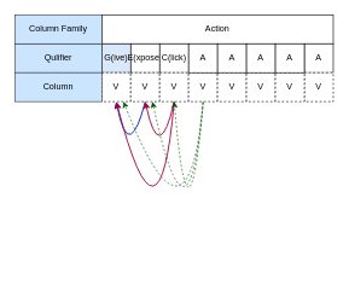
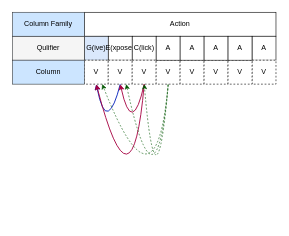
  <mxCell id="0" />
  <mxCell id="1" parent="0" />
  <mxCell id="2" value="Action" style="rounded=0;whiteSpace=wrap;html=1;" vertex="1" parent="1"><mxGeometry x="140" y="20" width="320" height="40" as="geometry" /></mxCell>
  <mxCell id="3" value="G(ive)" style="rounded=0;whiteSpace=wrap;html=1;fillColor=#dae8fc;" vertex="1" parent="1"><mxGeometry x="140" y="60" width="40" height="40" as="geometry" /></mxCell>
  <mxCell id="4" value="E(xpose)" style="rounded=0;whiteSpace=wrap;html=1;" vertex="1" parent="1"><mxGeometry x="180" y="60" width="40" height="40" as="geometry" /></mxCell>
  <mxCell id="5" value="C(lick)" style="rounded=0;whiteSpace=wrap;html=1;" vertex="1" parent="1"><mxGeometry x="220" y="60" width="40" height="40" as="geometry" /></mxCell>
  <mxCell id="6" value="A" style="rounded=0;whiteSpace=wrap;html=1;" vertex="1" parent="1"><mxGeometry x="420" y="60" width="40" height="40" as="geometry" /></mxCell>
  <mxCell id="7" value="V" style="rounded=0;whiteSpace=wrap;html=1;dashed=1;" vertex="1" parent="1"><mxGeometry x="140" y="100" width="40" height="40" as="geometry" /></mxCell>
  <mxCell id="8" value="V" style="rounded=0;whiteSpace=wrap;html=1;dashed=1;" vertex="1" parent="1"><mxGeometry x="180" y="100" width="40" height="40" as="geometry" /></mxCell>
  <mxCell id="9" value="V" style="rounded=0;whiteSpace=wrap;html=1;dashed=1;" vertex="1" parent="1"><mxGeometry x="220" y="100" width="40" height="40" as="geometry" /></mxCell>
  <mxCell id="10" value="V" style="rounded=0;whiteSpace=wrap;html=1;dashed=1;" vertex="1" parent="1"><mxGeometry x="420" y="100" width="40" height="40" as="geometry" /></mxCell>
  <mxCell id="11" value="V" style="rounded=0;whiteSpace=wrap;html=1;dashed=1;" vertex="1" parent="1"><mxGeometry x="260" y="100" width="40" height="40" as="geometry" /></mxCell>
  <mxCell id="12" value="V" style="rounded=0;whiteSpace=wrap;html=1;dashed=1;" vertex="1" parent="1"><mxGeometry x="300" y="100" width="40" height="40" as="geometry" /></mxCell>
  <mxCell id="13" value="V" style="rounded=0;whiteSpace=wrap;html=1;dashed=1;" vertex="1" parent="1"><mxGeometry x="340" y="100" width="40" height="40" as="geometry" /></mxCell>
  <mxCell id="14" value="V" style="rounded=0;whiteSpace=wrap;html=1;dashed=1;" vertex="1" parent="1"><mxGeometry x="380" y="100" width="40" height="40" as="geometry" /></mxCell>
  <mxCell id="15" value="A" style="rounded=0;whiteSpace=wrap;html=1;" vertex="1" parent="1"><mxGeometry x="260" y="60" width="40" height="40" as="geometry" /></mxCell>
  <mxCell id="16" value="A" style="rounded=0;whiteSpace=wrap;html=1;" vertex="1" parent="1"><mxGeometry x="300" y="60" width="40" height="40" as="geometry" /></mxCell>
  <mxCell id="17" value="A" style="rounded=0;whiteSpace=wrap;html=1;" vertex="1" parent="1"><mxGeometry x="340" y="60" width="40" height="40" as="geometry" /></mxCell>
  <mxCell id="18" value="A" style="rounded=0;whiteSpace=wrap;html=1;" vertex="1" parent="1"><mxGeometry x="380" y="60" width="40" height="40" as="geometry" /></mxCell>
- <mxCell id="19" value="Qulifier" style="rounded=0;whiteSpace=wrap;html=1;fillColor=#cce5ff;strokeColor=#36393d;" vertex="1" parent="1"><mxGeometry x="20" y="60" width="120" height="40" as="geometry" /></mxCell>
+ <mxCell id="19" value="Qulifier" style="rounded=0;whiteSpace=wrap;html=1;fillColor=#f5f5f5;strokeColor=#36393d;" vertex="1" parent="1"><mxGeometry x="20" y="60" width="120" height="40" as="geometry" /></mxCell>
  <mxCell id="20" value="Column Family" style="rounded=0;whiteSpace=wrap;html=1;fillColor=#cce5ff;strokeColor=#36393d;" vertex="1" parent="1"><mxGeometry x="20" y="20" width="120" height="40" as="geometry" /></mxCell>
  <mxCell id="21" value="Column" style="rounded=0;whiteSpace=wrap;html=1;fillColor=#cce5ff;strokeColor=#36393d;" vertex="1" parent="1"><mxGeometry x="20" y="100" width="120" height="40" as="geometry" /></mxCell>
  <mxCell id="22" value="" style="curved=1;endArrow=classic;html=1;rounded=0;exitX=0.5;exitY=1;exitDx=0;exitDy=0;entryX=0.5;entryY=1;entryDx=0;entryDy=0;strokeWidth=1.5;fillColor=#0050ef;strokeColor=#001DBC;" edge="1" parent="1" source="8" target="7"><mxGeometry width="50" height="50" relative="1" as="geometry"><mxPoint x="290" y="340" as="sourcePoint" /><mxPoint x="340" y="290" as="targetPoint" /><Array as="points"><mxPoint x="190" y="180" /><mxPoint x="170" y="190" /></Array></mxGeometry></mxCell>
  <mxCell id="23" value="" style="curved=1;endArrow=classic;html=1;rounded=0;exitX=0.5;exitY=1;exitDx=0;exitDy=0;entryX=0.5;entryY=1;entryDx=0;entryDy=0;fillColor=#d80073;strokeColor=#A50040;strokeWidth=1.5;" edge="1" parent="1"><mxGeometry width="50" height="50" relative="1" as="geometry"><mxPoint x="240" y="140" as="sourcePoint" /><mxPoint x="200" y="140" as="targetPoint" /><Array as="points"><mxPoint x="220" y="230" /></Array></mxGeometry></mxCell>
  <mxCell id="24" value="" style="curved=1;endArrow=classic;html=1;rounded=0;exitX=0.5;exitY=1;exitDx=0;exitDy=0;fillColor=#d80073;strokeColor=#A50040;strokeWidth=1.5;" edge="1" parent="1"><mxGeometry width="50" height="50" relative="1" as="geometry"><mxPoint x="240" y="140" as="sourcePoint" /><mxPoint x="160" y="140" as="targetPoint" /><Array as="points"><mxPoint x="220" y="370" /></Array></mxGeometry></mxCell>
  <mxCell id="25" value="" style="curved=1;endArrow=classic;html=1;rounded=0;exitX=0.5;exitY=1;exitDx=0;exitDy=0;fillColor=#008a00;strokeColor=#005700;entryX=0.75;entryY=1;entryDx=0;entryDy=0;dashed=1;" edge="1" parent="1" target="7"><mxGeometry width="50" height="50" relative="1" as="geometry"><mxPoint x="280" y="140" as="sourcePoint" /><mxPoint x="200" y="140" as="targetPoint" /><Array as="points"><mxPoint x="260" y="370" /></Array></mxGeometry></mxCell>
  <mxCell id="26" value="" style="curved=1;endArrow=classic;html=1;rounded=0;exitX=0.5;exitY=1;exitDx=0;exitDy=0;fillColor=#008a00;strokeColor=#005700;entryX=0.75;entryY=1;entryDx=0;entryDy=0;dashed=1;" edge="1" parent="1" target="8"><mxGeometry width="50" height="50" relative="1" as="geometry"><mxPoint x="280" y="141" as="sourcePoint" /><mxPoint x="170" y="141" as="targetPoint" /><Array as="points"><mxPoint x="260" y="371" /></Array></mxGeometry></mxCell>
  <mxCell id="27" value="" style="curved=1;endArrow=classic;html=1;rounded=0;exitX=0.5;exitY=1;exitDx=0;exitDy=0;fillColor=#008a00;strokeColor=#005700;entryX=0.5;entryY=1;entryDx=0;entryDy=0;dashed=1;" edge="1" parent="1" target="9"><mxGeometry width="50" height="50" relative="1" as="geometry"><mxPoint x="280" y="142" as="sourcePoint" /><mxPoint x="210" y="141" as="targetPoint" /><Array as="points"><mxPoint x="260" y="372" /></Array></mxGeometry></mxCell>
